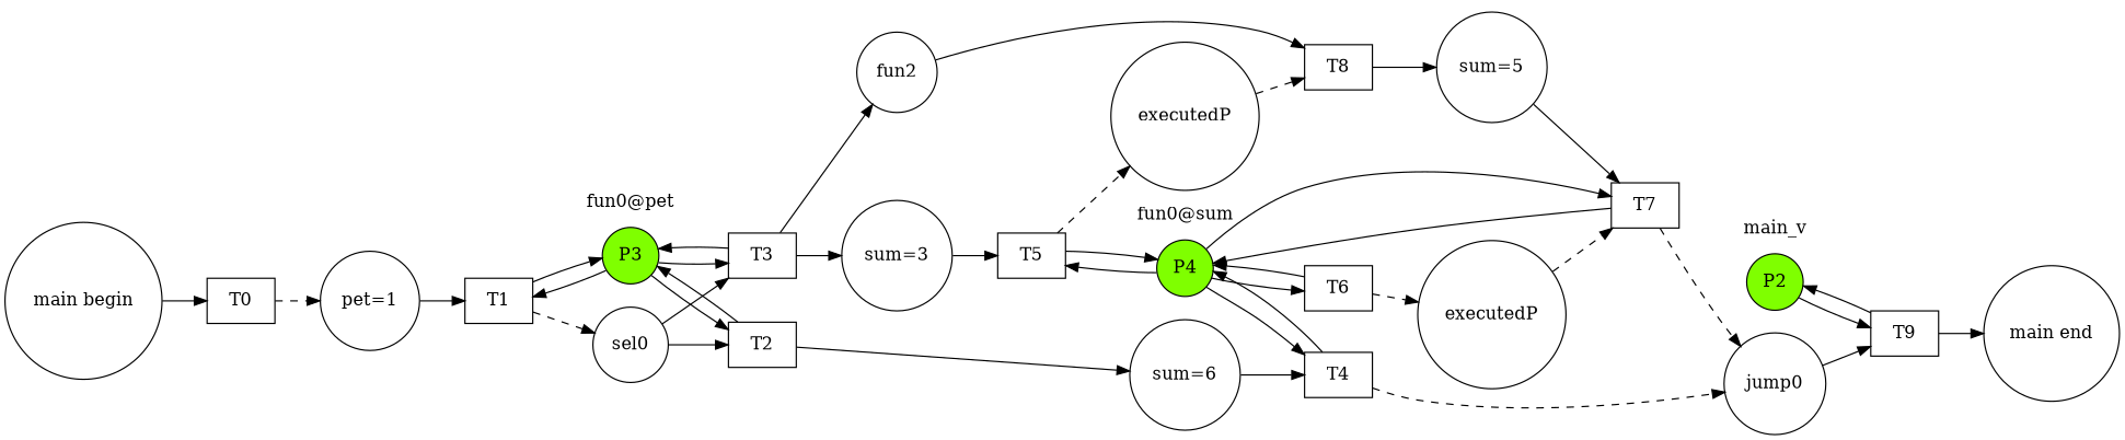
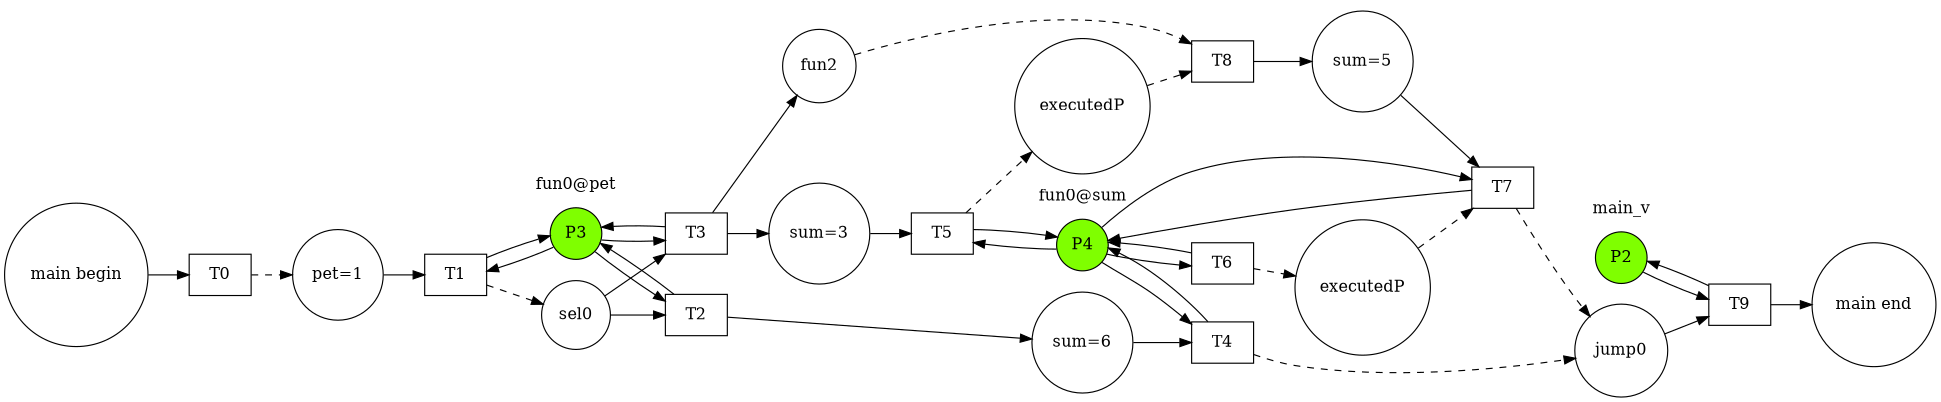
  digraph {
    rankdir=LR
    node [shape=circle]
    P3 [color=black fillcolor=chartreuse style=filled]
    P2 [color=black fillcolor=chartreuse style=filled]
    P4 [color=black fillcolor=chartreuse style=filled]
    T1 [shape=box]
    T2 [shape=box]
    T3 [shape=box]
    T9 [shape=box]
    T4 [shape=box]
    T5 [shape=box]
    T6 [shape=box]
    T7 [shape=box]
    n12 [label="main begin"]
    T0 [shape=box]
    n14 [label="pet=1"]
    n15 [label="main end"]
    n16 [label=sel0]
    n17 [label="sum=6"]
    n18 [label="sum=3"]
    n19 [label=fun2]
    n20 [label=jump0]
    n21 [label=executedP]
    n22 [label=executedP]
    n23 [label="sum=5"]
    T8 [shape=box]
    subgraph cluster_1 {
      color=white
      label="fun0@pet"
      P3
    }
    subgraph cluster_2 {
      color=white
      label=main_v
      P2
    }
    subgraph cluster_3 {
      color=white
      label="fun0@sum"
      P4
    }
    P3 -> T1
    P3 -> T2
    P3 -> T3
    P2 -> T9
    P4 -> T4
    P4 -> T5
    P4 -> T6
    P4 -> T7
    T1 -> P3
    T1 -> n16 [style=dashed]
    T2 -> P3
    T2 -> n17
    T3 -> P3
    T3 -> n18
    T3 -> n19
    T9 -> P2
    T9 -> n15
    T4 -> P4
    T4 -> n20 [style=dashed]
    T5 -> P4
    T5 -> n21 [style=dashed]
    T6 -> P4
    T6 -> n22 [style=dashed]
    T7 -> P4
    T7 -> n20 [style=dashed]
    n12 -> T0
    T0 -> n14 [style=dashed]
    n14 -> T1
    n16 -> T2
    n16 -> T3
    n17 -> T4
    n18 -> T5
-   n19 -> T8
+   n19 -> T8 [style=dashed]
    n20 -> T9
    n21 -> T8 [style=dashed]
    n22 -> T7 [style=dashed]
    n23 -> T7
    T8 -> n23
  }
